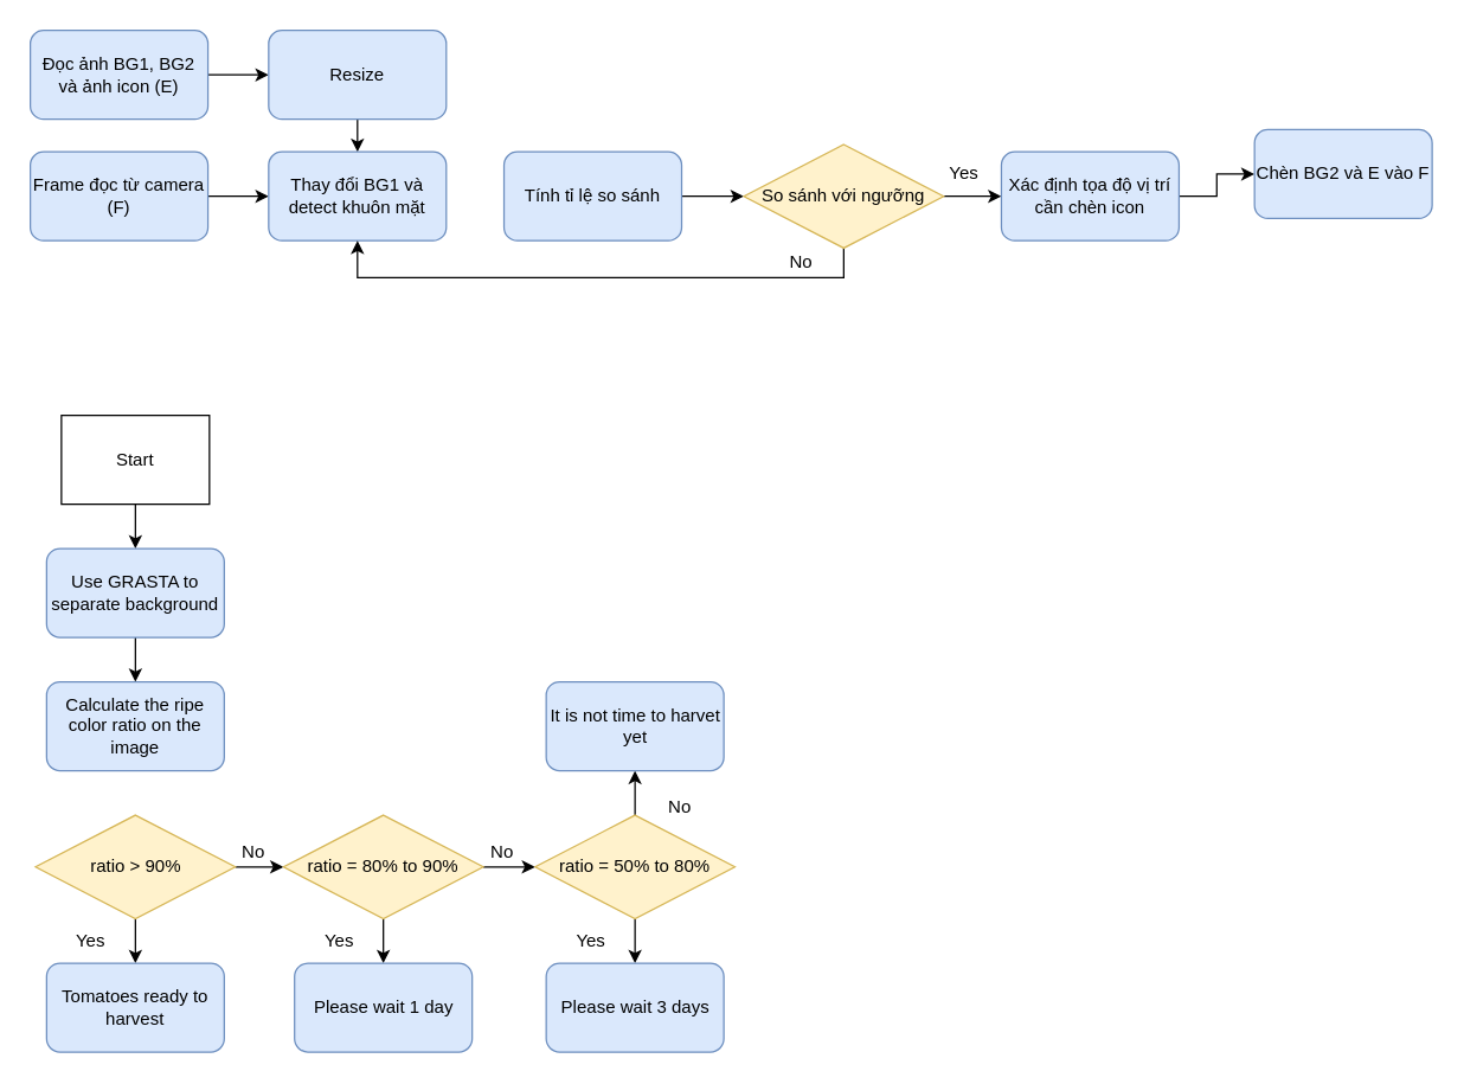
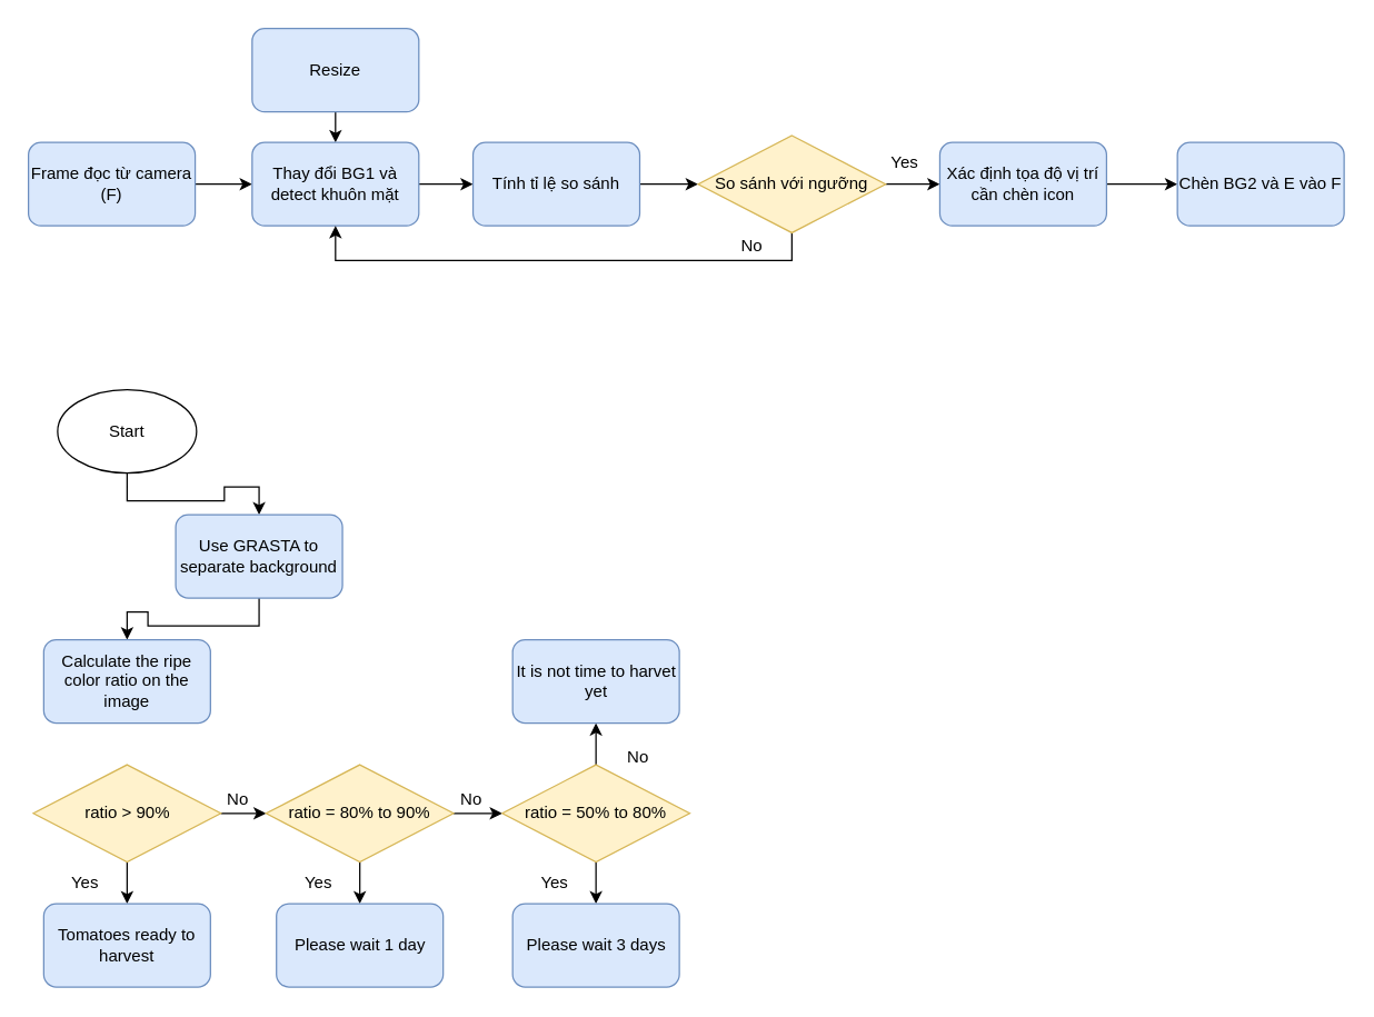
  <mxCell id="0" />
  <mxCell id="1" parent="0" />
  <mxCell id="2" value="" style="edgeStyle=orthogonalEdgeStyle;rounded=0;orthogonalLoop=1;jettySize=auto;html=1;" parent="1" source="3" target="9" edge="1"><mxGeometry relative="1" as="geometry" /></mxCell>
  <mxCell id="3" value="Frame đọc từ camera (F)" style="rounded=1;whiteSpace=wrap;html=1;fillColor=#dae8fc;strokeColor=#6c8ebf;" parent="1" vertex="1"><mxGeometry x="20" y="102" width="120" height="60" as="geometry" /></mxCell>
- <mxCell id="4" value="" style="edgeStyle=orthogonalEdgeStyle;rounded=0;orthogonalLoop=1;jettySize=auto;html=1;" parent="1" source="5" target="7" edge="1"><mxGeometry relative="1" as="geometry" /></mxCell>
- <mxCell id="5" value="Đọc ảnh BG1, BG2 và ảnh icon (E)" style="rounded=1;whiteSpace=wrap;html=1;fillColor=#dae8fc;strokeColor=#6c8ebf;" parent="1" vertex="1"><mxGeometry x="20" y="20" width="120" height="60" as="geometry" /></mxCell>
  <mxCell id="6" value="" style="edgeStyle=orthogonalEdgeStyle;rounded=0;orthogonalLoop=1;jettySize=auto;html=1;" parent="1" source="7" target="9" edge="1"><mxGeometry relative="1" as="geometry" /></mxCell>
  <mxCell id="7" value="Resize" style="rounded=1;whiteSpace=wrap;html=1;fillColor=#dae8fc;strokeColor=#6c8ebf;" parent="1" vertex="1"><mxGeometry x="181" y="20" width="120" height="60" as="geometry" /></mxCell>
+ <mxCell id="8" value="" style="edgeStyle=orthogonalEdgeStyle;rounded=0;orthogonalLoop=1;jettySize=auto;html=1;" parent="1" source="9" target="11" edge="1"><mxGeometry relative="1" as="geometry" /></mxCell>
  <mxCell id="9" value="Thay đổi BG1 và detect khuôn mặt" style="rounded=1;whiteSpace=wrap;html=1;fillColor=#dae8fc;strokeColor=#6c8ebf;" parent="1" vertex="1"><mxGeometry x="181" y="102" width="120" height="60" as="geometry" /></mxCell>
  <mxCell id="10" value="" style="edgeStyle=orthogonalEdgeStyle;rounded=0;orthogonalLoop=1;jettySize=auto;html=1;" parent="1" source="11" target="14" edge="1"><mxGeometry relative="1" as="geometry" /></mxCell>
  <mxCell id="11" value="Tính tỉ lệ so sánh" style="rounded=1;whiteSpace=wrap;html=1;fillColor=#dae8fc;strokeColor=#6c8ebf;" parent="1" vertex="1"><mxGeometry x="340" y="102" width="120" height="60" as="geometry" /></mxCell>
  <mxCell id="12" value="" style="edgeStyle=orthogonalEdgeStyle;rounded=0;orthogonalLoop=1;jettySize=auto;html=1;" parent="1" source="14" target="16" edge="1"><mxGeometry relative="1" as="geometry" /></mxCell>
  <mxCell id="13" style="edgeStyle=orthogonalEdgeStyle;rounded=0;orthogonalLoop=1;jettySize=auto;html=1;entryX=0.5;entryY=1;entryDx=0;entryDy=0;exitX=0.5;exitY=1;exitDx=0;exitDy=0;" parent="1" source="14" target="9" edge="1"><mxGeometry relative="1" as="geometry" /></mxCell>
  <mxCell id="14" value="So sánh với ngưỡng" style="rhombus;whiteSpace=wrap;html=1;fillColor=#fff2cc;strokeColor=#d6b656;" parent="1" vertex="1"><mxGeometry x="502" y="97" width="135" height="70" as="geometry" /></mxCell>
  <mxCell id="15" value="" style="edgeStyle=orthogonalEdgeStyle;rounded=0;orthogonalLoop=1;jettySize=auto;html=1;" parent="1" source="16" target="17" edge="1"><mxGeometry relative="1" as="geometry" /></mxCell>
  <mxCell id="16" value="Xác định tọa độ vị trí cần chèn icon" style="rounded=1;whiteSpace=wrap;html=1;fillColor=#dae8fc;strokeColor=#6c8ebf;" parent="1" vertex="1"><mxGeometry x="676" y="102" width="120" height="60" as="geometry" /></mxCell>
- <mxCell id="17" value="Chèn BG2 và E vào F" style="rounded=1;whiteSpace=wrap;html=1;fillColor=#dae8fc;strokeColor=#6c8ebf;" parent="1" vertex="1"><mxGeometry x="847" y="87" width="120" height="60" as="geometry" /></mxCell>
+ <mxCell id="17" value="Chèn BG2 và E vào F" style="rounded=1;whiteSpace=wrap;html=1;fillColor=#dae8fc;strokeColor=#6c8ebf;" parent="1" vertex="1"><mxGeometry x="847" y="102" width="120" height="60" as="geometry" /></mxCell>
  <mxCell id="18" value="Yes" style="text;html=1;strokeColor=none;fillColor=none;align=center;verticalAlign=middle;whiteSpace=wrap;rounded=0;" parent="1" vertex="1"><mxGeometry x="621" y="102" width="60" height="30" as="geometry" /></mxCell>
  <mxCell id="19" value="No" style="text;html=1;strokeColor=none;fillColor=none;align=center;verticalAlign=middle;whiteSpace=wrap;rounded=0;" parent="1" vertex="1"><mxGeometry x="511" y="162" width="60" height="30" as="geometry" /></mxCell>
  <mxCell id="20" value="" style="edgeStyle=orthogonalEdgeStyle;rounded=0;orthogonalLoop=1;jettySize=auto;html=1;" edge="1" parent="1" source="21" target="23"><mxGeometry relative="1" as="geometry" /></mxCell>
- <mxCell id="21" value="Start" style="whiteSpace=wrap;html=1;rounded=0;" vertex="1" parent="1"><mxGeometry x="41" y="280" width="100" height="60" as="geometry" /></mxCell>
+ <mxCell id="21" value="Start" style="ellipse;whiteSpace=wrap;html=1;" vertex="1" parent="1"><mxGeometry x="41" y="280" width="100" height="60" as="geometry" /></mxCell>
  <mxCell id="22" value="" style="edgeStyle=orthogonalEdgeStyle;rounded=0;orthogonalLoop=1;jettySize=auto;html=1;" edge="1" parent="1" source="23" target="24"><mxGeometry relative="1" as="geometry" /></mxCell>
- <mxCell id="23" value="Use GRASTA to separate background" style="rounded=1;whiteSpace=wrap;html=1;fillColor=#dae8fc;strokeColor=#6c8ebf;" vertex="1" parent="1"><mxGeometry x="31" y="370" width="120" height="60" as="geometry" /></mxCell>
+ <mxCell id="23" value="Use GRASTA to separate background" style="rounded=1;whiteSpace=wrap;html=1;fillColor=#dae8fc;strokeColor=#6c8ebf;" vertex="1" parent="1"><mxGeometry x="126" y="370" width="120" height="60" as="geometry" /></mxCell>
  <mxCell id="24" value="Calculate the ripe color ratio on the image" style="rounded=1;whiteSpace=wrap;html=1;fillColor=#dae8fc;strokeColor=#6c8ebf;" vertex="1" parent="1"><mxGeometry x="31" y="460" width="120" height="60" as="geometry" /></mxCell>
  <mxCell id="25" value="" style="edgeStyle=orthogonalEdgeStyle;rounded=0;orthogonalLoop=1;jettySize=auto;html=1;" edge="1" parent="1" source="27" target="34"><mxGeometry relative="1" as="geometry" /></mxCell>
  <mxCell id="26" value="" style="edgeStyle=orthogonalEdgeStyle;rounded=0;orthogonalLoop=1;jettySize=auto;html=1;" edge="1" parent="1" source="27" target="30"><mxGeometry relative="1" as="geometry" /></mxCell>
  <mxCell id="27" value="ratio &amp;gt; 90%" style="rhombus;whiteSpace=wrap;html=1;fillColor=#fff2cc;strokeColor=#d6b656;" vertex="1" parent="1"><mxGeometry x="23.5" y="550" width="135" height="70" as="geometry" /></mxCell>
  <mxCell id="28" value="" style="edgeStyle=orthogonalEdgeStyle;rounded=0;orthogonalLoop=1;jettySize=auto;html=1;" edge="1" parent="1" source="30" target="33"><mxGeometry relative="1" as="geometry" /></mxCell>
  <mxCell id="29" value="" style="edgeStyle=orthogonalEdgeStyle;rounded=0;orthogonalLoop=1;jettySize=auto;html=1;" edge="1" parent="1" source="30" target="35"><mxGeometry relative="1" as="geometry" /></mxCell>
  <mxCell id="30" value="ratio = 80% to 90%" style="rhombus;whiteSpace=wrap;html=1;fillColor=#fff2cc;strokeColor=#d6b656;" vertex="1" parent="1"><mxGeometry x="191" y="550" width="135" height="70" as="geometry" /></mxCell>
  <mxCell id="31" value="" style="edgeStyle=orthogonalEdgeStyle;rounded=0;orthogonalLoop=1;jettySize=auto;html=1;" edge="1" parent="1" source="33" target="36"><mxGeometry relative="1" as="geometry" /></mxCell>
  <mxCell id="32" value="" style="edgeStyle=orthogonalEdgeStyle;rounded=0;orthogonalLoop=1;jettySize=auto;html=1;" edge="1" parent="1" source="33" target="37"><mxGeometry relative="1" as="geometry" /></mxCell>
  <mxCell id="33" value="ratio = 50% to 80%" style="rhombus;whiteSpace=wrap;html=1;fillColor=#fff2cc;strokeColor=#d6b656;" vertex="1" parent="1"><mxGeometry x="361" y="550" width="135" height="70" as="geometry" /></mxCell>
  <mxCell id="34" value="Tomatoes ready to harvest" style="rounded=1;whiteSpace=wrap;html=1;fillColor=#dae8fc;strokeColor=#6c8ebf;" vertex="1" parent="1"><mxGeometry x="31" y="650" width="120" height="60" as="geometry" /></mxCell>
  <mxCell id="35" value="Please wait 1 day" style="rounded=1;whiteSpace=wrap;html=1;fillColor=#dae8fc;strokeColor=#6c8ebf;" vertex="1" parent="1"><mxGeometry x="198.5" y="650" width="120" height="60" as="geometry" /></mxCell>
  <mxCell id="36" value="Please wait 3 days" style="rounded=1;whiteSpace=wrap;html=1;fillColor=#dae8fc;strokeColor=#6c8ebf;" vertex="1" parent="1"><mxGeometry x="368.5" y="650" width="120" height="60" as="geometry" /></mxCell>
  <mxCell id="37" value="It is not time to harvet yet&lt;br&gt;" style="rounded=1;whiteSpace=wrap;html=1;fillColor=#dae8fc;strokeColor=#6c8ebf;align=center;" vertex="1" parent="1"><mxGeometry x="368.5" y="460" width="120" height="60" as="geometry" /></mxCell>
  <mxCell id="38" value="Yes" style="text;html=1;strokeColor=none;fillColor=none;align=center;verticalAlign=middle;whiteSpace=wrap;rounded=0;" vertex="1" parent="1"><mxGeometry x="31" y="620" width="60" height="30" as="geometry" /></mxCell>
  <mxCell id="39" value="Yes" style="text;html=1;strokeColor=none;fillColor=none;align=center;verticalAlign=middle;whiteSpace=wrap;rounded=0;" vertex="1" parent="1"><mxGeometry x="198.5" y="620" width="60" height="30" as="geometry" /></mxCell>
  <mxCell id="40" value="Yes" style="text;html=1;strokeColor=none;fillColor=none;align=center;verticalAlign=middle;whiteSpace=wrap;rounded=0;" vertex="1" parent="1"><mxGeometry x="368.5" y="620" width="60" height="30" as="geometry" /></mxCell>
  <mxCell id="41" value="No" style="text;html=1;strokeColor=none;fillColor=none;align=center;verticalAlign=middle;whiteSpace=wrap;rounded=0;" vertex="1" parent="1"><mxGeometry x="141" y="560" width="60" height="30" as="geometry" /></mxCell>
  <mxCell id="42" value="No" style="text;html=1;strokeColor=none;fillColor=none;align=center;verticalAlign=middle;whiteSpace=wrap;rounded=0;" vertex="1" parent="1"><mxGeometry x="308.5" y="560" width="60" height="30" as="geometry" /></mxCell>
  <mxCell id="43" value="No" style="text;html=1;strokeColor=none;fillColor=none;align=center;verticalAlign=middle;whiteSpace=wrap;rounded=0;" vertex="1" parent="1"><mxGeometry x="428.5" y="530" width="60" height="30" as="geometry" /></mxCell>
